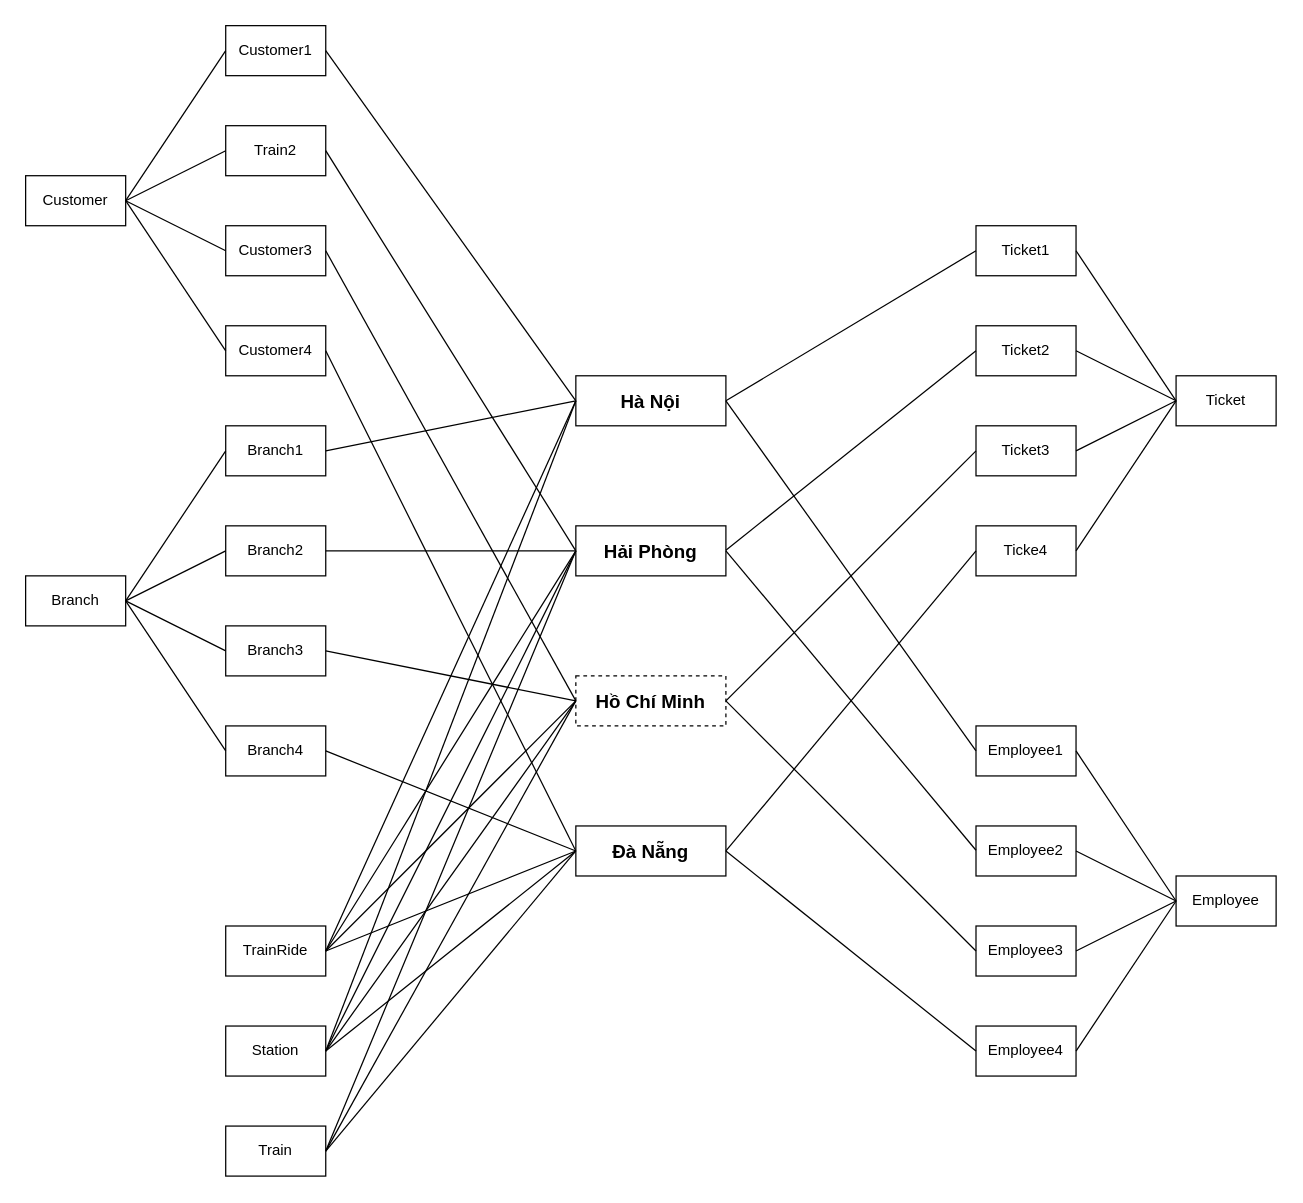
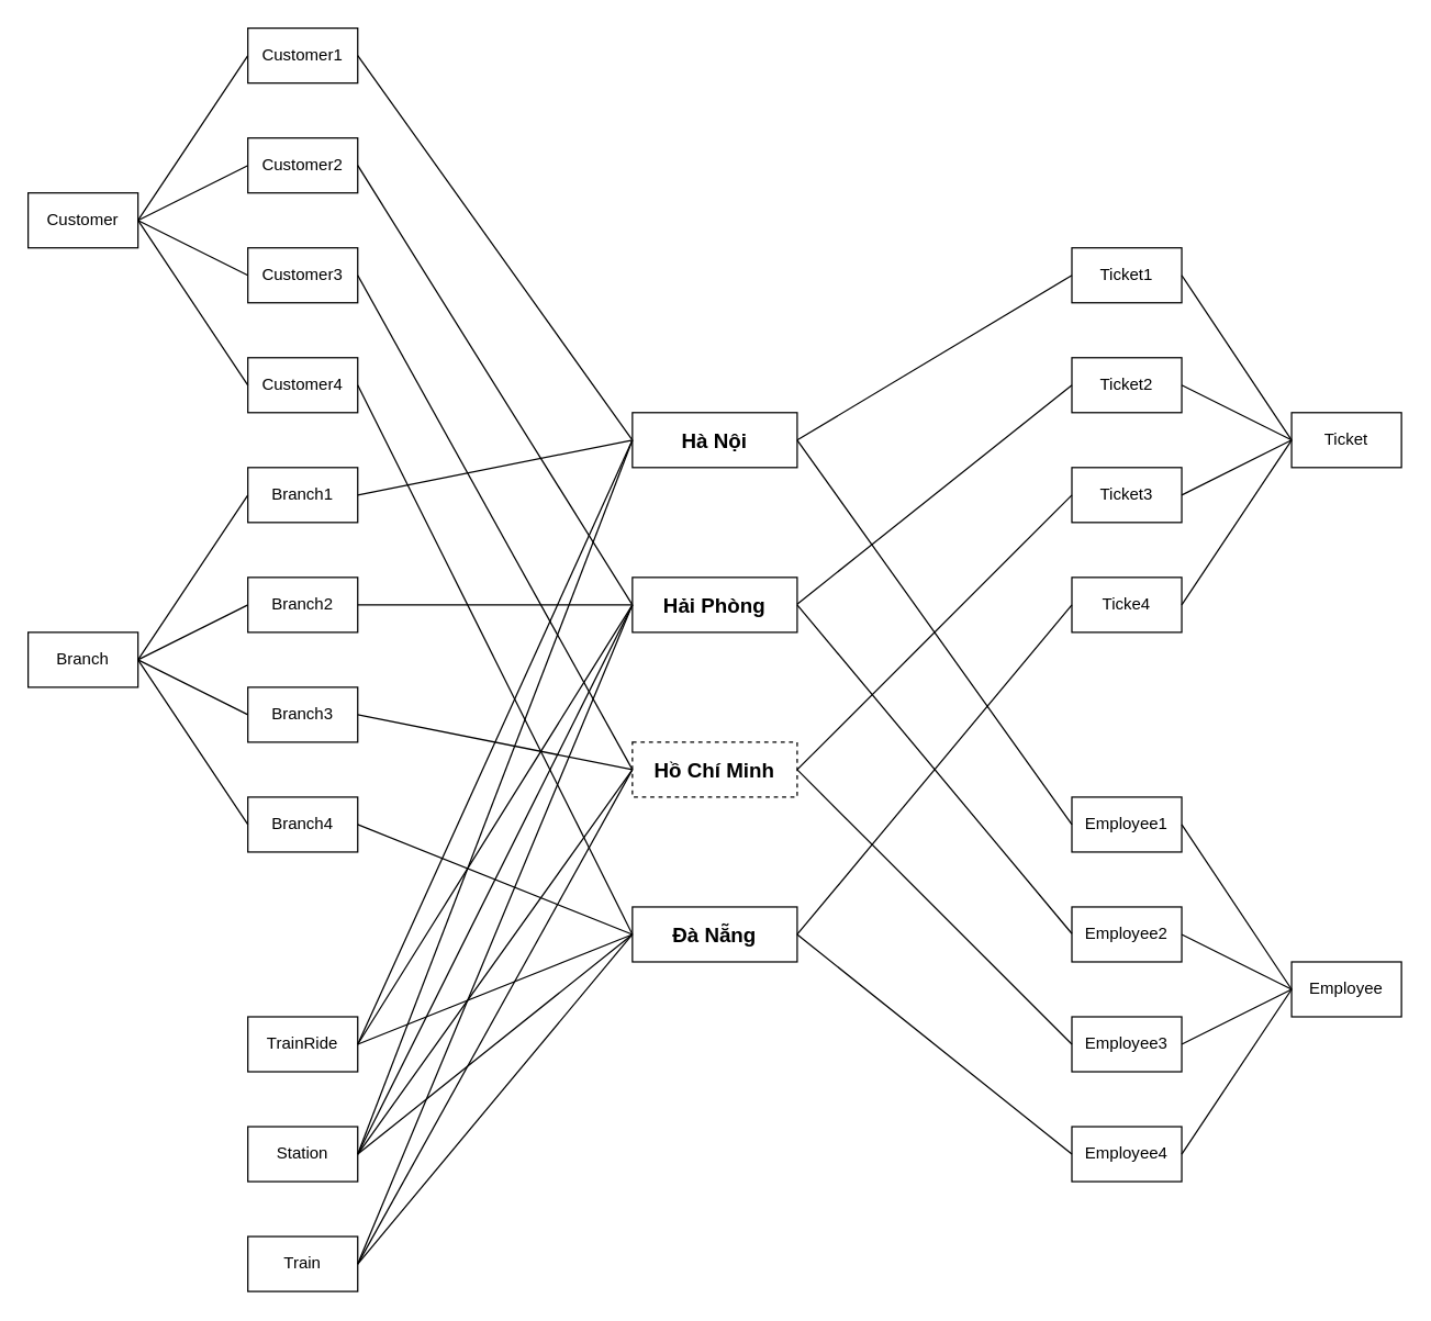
  <mxCell id="0" />
  <mxCell id="1" parent="0" />
  <mxCell id="2" value="Branch" style="rounded=0;whiteSpace=wrap;html=1;" parent="1" vertex="1"><mxGeometry y="460" width="80" height="40" as="geometry" x="20" /></mxCell>
  <mxCell id="3" value="Ticket" style="rounded=0;whiteSpace=wrap;html=1;" parent="1" vertex="1"><mxGeometry x="940" y="300" width="80" height="40" as="geometry" /></mxCell>
  <mxCell id="4" value="Branch1" style="rounded=0;whiteSpace=wrap;html=1;" parent="1" vertex="1"><mxGeometry x="180" y="340" width="80" height="40" as="geometry" /></mxCell>
  <mxCell id="5" value="Branch2" style="rounded=0;whiteSpace=wrap;html=1;" parent="1" vertex="1"><mxGeometry x="180" y="420" width="80" height="40" as="geometry" /></mxCell>
  <mxCell id="6" value="Branch3" style="rounded=0;whiteSpace=wrap;html=1;" parent="1" vertex="1"><mxGeometry x="180" y="500" width="80" height="40" as="geometry" /></mxCell>
  <mxCell id="7" value="Branch4" style="rounded=0;whiteSpace=wrap;html=1;" parent="1" vertex="1"><mxGeometry x="180" y="580" width="80" height="40" as="geometry" /></mxCell>
  <mxCell id="8" value="&lt;font style=&quot;font-size: 15px;&quot;&gt;&lt;b&gt;Hải Phòng&lt;/b&gt;&lt;/font&gt;" style="rounded=0;whiteSpace=wrap;html=1;" parent="1" vertex="1"><mxGeometry x="460" y="420" width="120" height="40" as="geometry" /></mxCell>
  <mxCell id="9" value="&lt;font style=&quot;font-size: 15px;&quot;&gt;&lt;b&gt;Hà Nội&lt;/b&gt;&lt;/font&gt;" style="rounded=0;whiteSpace=wrap;html=1;" parent="1" vertex="1"><mxGeometry x="460" y="300" width="120" height="40" as="geometry" /></mxCell>
  <mxCell id="10" value="&lt;font style=&quot;font-size: 15px;&quot;&gt;&lt;b&gt;Hồ Chí Minh&lt;/b&gt;&lt;/font&gt;" style="rounded=0;whiteSpace=wrap;html=1;dashed=1;" parent="1" vertex="1"><mxGeometry x="460" y="540" width="120" height="40" as="geometry" /></mxCell>
  <mxCell id="11" value="&lt;span style=&quot;font-size: 15px;&quot;&gt;&lt;b&gt;Đà Nẵng&lt;/b&gt;&lt;/span&gt;" style="rounded=0;whiteSpace=wrap;html=1;" parent="1" vertex="1"><mxGeometry x="460" y="660" width="120" height="40" as="geometry" /></mxCell>
  <mxCell id="12" value="Station" style="rounded=0;whiteSpace=wrap;html=1;" parent="1" vertex="1"><mxGeometry x="180" y="820" width="80" height="40" as="geometry" /></mxCell>
  <mxCell id="13" value="Train" style="rounded=0;whiteSpace=wrap;html=1;" parent="1" vertex="1"><mxGeometry x="180" y="900" width="80" height="40" as="geometry" /></mxCell>
  <mxCell id="14" value="Customer" style="rounded=0;whiteSpace=wrap;html=1;" parent="1" vertex="1"><mxGeometry y="140" width="80" height="40" as="geometry" x="20" /></mxCell>
  <mxCell id="15" value="TrainRide" style="rounded=0;whiteSpace=wrap;html=1;" parent="1" vertex="1"><mxGeometry x="180" y="740" width="80" height="40" as="geometry" /></mxCell>
  <mxCell id="16" value="" style="endArrow=none;html=1;rounded=0;entryX=0;entryY=0.5;entryDx=0;entryDy=0;" parent="1" target="4" edge="1"><mxGeometry width="50" height="50" relative="1" as="geometry"><mxPoint x="100" y="480" as="sourcePoint" /><mxPoint x="150" y="430" as="targetPoint" /></mxGeometry></mxCell>
  <mxCell id="17" value="" style="endArrow=none;html=1;rounded=0;entryX=0;entryY=0.5;entryDx=0;entryDy=0;" parent="1" target="5" edge="1"><mxGeometry width="50" height="50" relative="1" as="geometry"><mxPoint x="100" y="480" as="sourcePoint" /><mxPoint x="190" y="370" as="targetPoint" /></mxGeometry></mxCell>
  <mxCell id="18" value="" style="endArrow=none;html=1;rounded=0;entryX=0;entryY=0.5;entryDx=0;entryDy=0;" parent="1" target="6" edge="1"><mxGeometry width="50" height="50" relative="1" as="geometry"><mxPoint x="100" y="480" as="sourcePoint" /><mxPoint x="190" y="450" as="targetPoint" /></mxGeometry></mxCell>
  <mxCell id="19" value="" style="endArrow=none;html=1;rounded=0;entryX=0;entryY=0.5;entryDx=0;entryDy=0;" parent="1" target="7" edge="1"><mxGeometry width="50" height="50" relative="1" as="geometry"><mxPoint x="100" y="480" as="sourcePoint" /><mxPoint x="200" y="460" as="targetPoint" /></mxGeometry></mxCell>
  <mxCell id="20" value="" style="endArrow=none;html=1;rounded=0;entryX=0;entryY=0.5;entryDx=0;entryDy=0;" parent="1" target="9" edge="1"><mxGeometry width="50" height="50" relative="1" as="geometry"><mxPoint x="260" y="360" as="sourcePoint" /><mxPoint x="340" y="320" as="targetPoint" /></mxGeometry></mxCell>
  <mxCell id="21" value="" style="endArrow=none;html=1;rounded=0;entryX=0;entryY=0.5;entryDx=0;entryDy=0;" parent="1" target="8" edge="1"><mxGeometry width="50" height="50" relative="1" as="geometry"><mxPoint x="260" y="440" as="sourcePoint" /><mxPoint x="340" y="400" as="targetPoint" /></mxGeometry></mxCell>
  <mxCell id="22" value="" style="endArrow=none;html=1;rounded=0;entryX=0;entryY=0.5;entryDx=0;entryDy=0;exitX=1;exitY=0.5;exitDx=0;exitDy=0;" parent="1" source="6" target="10" edge="1"><mxGeometry width="50" height="50" relative="1" as="geometry"><mxPoint x="150" y="530" as="sourcePoint" /><mxPoint x="230" y="490" as="targetPoint" /></mxGeometry></mxCell>
  <mxCell id="23" value="" style="endArrow=none;html=1;rounded=0;entryX=0;entryY=0.5;entryDx=0;entryDy=0;exitX=1;exitY=0.5;exitDx=0;exitDy=0;" parent="1" target="11" edge="1"><mxGeometry width="50" height="50" relative="1" as="geometry"><mxPoint x="260" y="600" as="sourcePoint" /><mxPoint x="460" y="640" as="targetPoint" /></mxGeometry></mxCell>
  <mxCell id="24" value="" style="endArrow=none;html=1;rounded=0;exitX=1;exitY=0.5;exitDx=0;exitDy=0;" parent="1" edge="1"><mxGeometry width="50" height="50" relative="1" as="geometry"><mxPoint x="260" y="760" as="sourcePoint" /><mxPoint x="460" y="320" as="targetPoint" /></mxGeometry></mxCell>
  <mxCell id="25" value="" style="endArrow=none;html=1;rounded=0;exitX=1;exitY=0.5;exitDx=0;exitDy=0;" parent="1" source="15" edge="1"><mxGeometry width="50" height="50" relative="1" as="geometry"><mxPoint x="290" y="550" as="sourcePoint" /><mxPoint x="460" y="440" as="targetPoint" /></mxGeometry></mxCell>
- <mxCell id="26" value="" style="endArrow=none;html=1;rounded=0;entryX=0;entryY=0.5;entryDx=0;entryDy=0;exitX=1;exitY=0.5;exitDx=0;exitDy=0;" parent="1" source="15" target="10" edge="1"><mxGeometry width="50" height="50" relative="1" as="geometry"><mxPoint x="300" y="560" as="sourcePoint" /><mxPoint x="500" y="600" as="targetPoint" /></mxGeometry></mxCell>
  <mxCell id="27" value="" style="endArrow=none;html=1;rounded=0;entryX=0;entryY=0.5;entryDx=0;entryDy=0;" parent="1" target="11" edge="1"><mxGeometry width="50" height="50" relative="1" as="geometry"><mxPoint x="260" y="760" as="sourcePoint" /><mxPoint x="510" y="610" as="targetPoint" /></mxGeometry></mxCell>
  <mxCell id="28" value="" style="endArrow=none;html=1;rounded=0;exitX=1;exitY=0.5;exitDx=0;exitDy=0;" parent="1" source="12" edge="1"><mxGeometry width="50" height="50" relative="1" as="geometry"><mxPoint x="270" y="770" as="sourcePoint" /><mxPoint x="460" y="680" as="targetPoint" /></mxGeometry></mxCell>
  <mxCell id="29" value="" style="endArrow=none;html=1;rounded=0;entryX=0;entryY=0.5;entryDx=0;entryDy=0;exitX=1;exitY=0.5;exitDx=0;exitDy=0;" parent="1" source="12" target="10" edge="1"><mxGeometry width="50" height="50" relative="1" as="geometry"><mxPoint x="280" y="780" as="sourcePoint" /><mxPoint x="480" y="700" as="targetPoint" /></mxGeometry></mxCell>
  <mxCell id="30" value="" style="endArrow=none;html=1;rounded=0;entryX=0;entryY=0.5;entryDx=0;entryDy=0;exitX=1;exitY=0.5;exitDx=0;exitDy=0;" parent="1" source="12" target="8" edge="1"><mxGeometry width="50" height="50" relative="1" as="geometry"><mxPoint x="290" y="790" as="sourcePoint" /><mxPoint x="490" y="710" as="targetPoint" /></mxGeometry></mxCell>
  <mxCell id="31" value="" style="endArrow=none;html=1;rounded=0;entryX=0;entryY=0.5;entryDx=0;entryDy=0;exitX=1;exitY=0.5;exitDx=0;exitDy=0;" parent="1" source="12" target="9" edge="1"><mxGeometry width="50" height="50" relative="1" as="geometry"><mxPoint x="300" y="800" as="sourcePoint" /><mxPoint x="500" y="720" as="targetPoint" /></mxGeometry></mxCell>
  <mxCell id="32" value="" style="endArrow=none;html=1;rounded=0;exitX=1;exitY=0.5;exitDx=0;exitDy=0;" parent="1" source="13" edge="1"><mxGeometry width="50" height="50" relative="1" as="geometry"><mxPoint x="270" y="890" as="sourcePoint" /><mxPoint x="460" y="680" as="targetPoint" /></mxGeometry></mxCell>
  <mxCell id="33" value="" style="endArrow=none;html=1;rounded=0;exitX=1;exitY=0.5;exitDx=0;exitDy=0;entryX=0;entryY=0.5;entryDx=0;entryDy=0;" parent="1" source="13" target="10" edge="1"><mxGeometry width="50" height="50" relative="1" as="geometry"><mxPoint x="280" y="900" as="sourcePoint" /><mxPoint x="480" y="700" as="targetPoint" /></mxGeometry></mxCell>
  <mxCell id="34" value="" style="endArrow=none;html=1;rounded=0;exitX=1;exitY=0.5;exitDx=0;exitDy=0;" parent="1" source="13" edge="1"><mxGeometry width="50" height="50" relative="1" as="geometry"><mxPoint x="260" y="960" as="sourcePoint" /><mxPoint x="460" y="440" as="targetPoint" /></mxGeometry></mxCell>
  <mxCell id="35" value="Ticket1" style="rounded=0;whiteSpace=wrap;html=1;" parent="1" vertex="1"><mxGeometry x="780" y="180" width="80" height="40" as="geometry" /></mxCell>
  <mxCell id="36" value="Ticket2" style="rounded=0;whiteSpace=wrap;html=1;" parent="1" vertex="1"><mxGeometry x="780" width="80" height="40" as="geometry" y="260" /></mxCell>
  <mxCell id="37" value="Ticket3" style="rounded=0;whiteSpace=wrap;html=1;" parent="1" vertex="1"><mxGeometry x="780" y="340" width="80" height="40" as="geometry" /></mxCell>
  <mxCell id="38" value="Ticke4" style="rounded=0;whiteSpace=wrap;html=1;" parent="1" vertex="1"><mxGeometry x="780" y="420" width="80" height="40" as="geometry" /></mxCell>
  <mxCell id="39" value="Employee" style="rounded=0;whiteSpace=wrap;html=1;" parent="1" vertex="1"><mxGeometry x="940" y="700" width="80" height="40" as="geometry" /></mxCell>
  <mxCell id="40" value="Employee1" style="rounded=0;whiteSpace=wrap;html=1;" parent="1" vertex="1"><mxGeometry x="780" y="580" width="80" height="40" as="geometry" /></mxCell>
  <mxCell id="41" value="Employee2" style="rounded=0;whiteSpace=wrap;html=1;" parent="1" vertex="1"><mxGeometry x="780" y="660" width="80" height="40" as="geometry" /></mxCell>
  <mxCell id="42" value="Employee3" style="rounded=0;whiteSpace=wrap;html=1;" parent="1" vertex="1"><mxGeometry x="780" y="740" width="80" height="40" as="geometry" /></mxCell>
  <mxCell id="43" value="Employee4" style="rounded=0;whiteSpace=wrap;html=1;" parent="1" vertex="1"><mxGeometry x="780" y="820" width="80" height="40" as="geometry" /></mxCell>
  <mxCell id="44" value="" style="endArrow=none;html=1;rounded=0;entryX=0;entryY=0.5;entryDx=0;entryDy=0;exitX=1;exitY=0.5;exitDx=0;exitDy=0;" parent="1" source="10" edge="1"><mxGeometry width="50" height="50" relative="1" as="geometry"><mxPoint x="580" y="400" as="sourcePoint" /><mxPoint x="780" y="360" as="targetPoint" /></mxGeometry></mxCell>
  <mxCell id="45" value="" style="endArrow=none;html=1;rounded=0;" parent="1" edge="1"><mxGeometry width="50" height="50" relative="1" as="geometry"><mxPoint x="580" y="439.44" as="sourcePoint" /><mxPoint x="780" y="280" as="targetPoint" /></mxGeometry></mxCell>
  <mxCell id="46" value="" style="endArrow=none;html=1;rounded=0;entryX=0;entryY=0.5;entryDx=0;entryDy=0;exitX=1;exitY=0.5;exitDx=0;exitDy=0;" parent="1" source="9" edge="1"><mxGeometry width="50" height="50" relative="1" as="geometry"><mxPoint x="580" y="560" as="sourcePoint" /><mxPoint x="780" y="600" as="targetPoint" /></mxGeometry></mxCell>
  <mxCell id="47" value="" style="endArrow=none;html=1;rounded=0;entryX=0;entryY=0.5;entryDx=0;entryDy=0;exitX=1;exitY=0.5;exitDx=0;exitDy=0;" parent="1" source="8" edge="1"><mxGeometry width="50" height="50" relative="1" as="geometry"><mxPoint x="580" y="679.44" as="sourcePoint" /><mxPoint x="780" y="679.44" as="targetPoint" /></mxGeometry></mxCell>
  <mxCell id="48" value="" style="endArrow=none;html=1;rounded=0;entryX=0;entryY=0.5;entryDx=0;entryDy=0;exitX=1;exitY=0.5;exitDx=0;exitDy=0;" parent="1" source="10" edge="1"><mxGeometry width="50" height="50" relative="1" as="geometry"><mxPoint x="580" y="680" as="sourcePoint" /><mxPoint x="780" y="760" as="targetPoint" /></mxGeometry></mxCell>
  <mxCell id="49" value="" style="endArrow=none;html=1;rounded=0;exitX=1;exitY=0.5;exitDx=0;exitDy=0;entryX=0;entryY=0.5;entryDx=0;entryDy=0;" parent="1" target="43" edge="1"><mxGeometry width="50" height="50" relative="1" as="geometry"><mxPoint x="580" y="680" as="sourcePoint" /><mxPoint x="780" y="920" as="targetPoint" /></mxGeometry></mxCell>
  <mxCell id="50" value="" style="endArrow=none;html=1;rounded=0;entryX=0;entryY=0.5;entryDx=0;entryDy=0;" parent="1" target="35" edge="1"><mxGeometry width="50" height="50" relative="1" as="geometry"><mxPoint x="580" y="320" as="sourcePoint" /><mxPoint x="790" y="290" as="targetPoint" /></mxGeometry></mxCell>
  <mxCell id="51" value="" style="endArrow=none;html=1;rounded=0;entryX=0;entryY=0.5;entryDx=0;entryDy=0;exitX=1;exitY=0.5;exitDx=0;exitDy=0;" parent="1" source="11" edge="1"><mxGeometry width="50" height="50" relative="1" as="geometry"><mxPoint x="580" y="480" as="sourcePoint" /><mxPoint x="780" y="440" as="targetPoint" /></mxGeometry></mxCell>
  <mxCell id="52" value="" style="endArrow=none;html=1;rounded=0;exitX=1;exitY=0.5;exitDx=0;exitDy=0;entryX=0;entryY=0.5;entryDx=0;entryDy=0;" parent="1" source="35" target="3" edge="1"><mxGeometry width="50" height="50" relative="1" as="geometry"><mxPoint x="910" y="225" as="sourcePoint" /><mxPoint x="960" y="175" as="targetPoint" /></mxGeometry></mxCell>
  <mxCell id="53" value="" style="endArrow=none;html=1;rounded=0;exitX=1;exitY=0.5;exitDx=0;exitDy=0;entryX=0;entryY=0.5;entryDx=0;entryDy=0;" parent="1" edge="1"><mxGeometry width="50" height="50" relative="1" as="geometry"><mxPoint x="860" y="600" as="sourcePoint" /><mxPoint x="940" y="720" as="targetPoint" /></mxGeometry></mxCell>
  <mxCell id="54" value="" style="endArrow=none;html=1;rounded=0;exitX=1;exitY=0.5;exitDx=0;exitDy=0;" parent="1" source="36" edge="1"><mxGeometry width="50" height="50" relative="1" as="geometry"><mxPoint x="880" y="220" as="sourcePoint" /><mxPoint x="940" y="320" as="targetPoint" /></mxGeometry></mxCell>
  <mxCell id="55" value="" style="endArrow=none;html=1;rounded=0;exitX=1;exitY=0.5;exitDx=0;exitDy=0;" parent="1" edge="1"><mxGeometry width="50" height="50" relative="1" as="geometry"><mxPoint x="860" y="680" as="sourcePoint" /><mxPoint x="940" y="720" as="targetPoint" /></mxGeometry></mxCell>
  <mxCell id="56" value="" style="endArrow=none;html=1;rounded=0;exitX=1;exitY=0.5;exitDx=0;exitDy=0;" parent="1" source="37" edge="1"><mxGeometry width="50" height="50" relative="1" as="geometry"><mxPoint x="880" y="300" as="sourcePoint" /><mxPoint x="940" y="320" as="targetPoint" /></mxGeometry></mxCell>
  <mxCell id="57" value="" style="endArrow=none;html=1;rounded=0;exitX=1;exitY=0.5;exitDx=0;exitDy=0;" parent="1" source="38" edge="1"><mxGeometry width="50" height="50" relative="1" as="geometry"><mxPoint x="890" y="310" as="sourcePoint" /><mxPoint x="940" y="320" as="targetPoint" /></mxGeometry></mxCell>
  <mxCell id="58" value="" style="endArrow=none;html=1;rounded=0;exitX=1;exitY=0.5;exitDx=0;exitDy=0;" parent="1" edge="1"><mxGeometry width="50" height="50" relative="1" as="geometry"><mxPoint x="860" y="840" as="sourcePoint" /><mxPoint x="940" y="720" as="targetPoint" /></mxGeometry></mxCell>
  <mxCell id="59" value="" style="endArrow=none;html=1;rounded=0;exitX=1;exitY=0.5;exitDx=0;exitDy=0;" parent="1" edge="1"><mxGeometry width="50" height="50" relative="1" as="geometry"><mxPoint x="860" y="760" as="sourcePoint" /><mxPoint x="940" y="720" as="targetPoint" /></mxGeometry></mxCell>
  <mxCell id="60" value="Customer3" style="rounded=0;whiteSpace=wrap;html=1;" vertex="1" parent="1"><mxGeometry x="180" y="180" width="80" height="40" as="geometry" /></mxCell>
  <mxCell id="61" value="Customer1" style="rounded=0;whiteSpace=wrap;html=1;" vertex="1" parent="1"><mxGeometry x="180" y="20" width="80" height="40" as="geometry" /></mxCell>
- <mxCell id="62" value="Train2" style="rounded=0;whiteSpace=wrap;html=1;" vertex="1" parent="1"><mxGeometry x="180" y="100" width="80" height="40" as="geometry" /></mxCell>
+ <mxCell id="62" value="Customer2" style="rounded=0;whiteSpace=wrap;html=1;" vertex="1" parent="1"><mxGeometry x="180" y="100" width="80" height="40" as="geometry" /></mxCell>
  <mxCell id="63" value="Customer4" style="rounded=0;whiteSpace=wrap;html=1;" vertex="1" parent="1"><mxGeometry x="180" width="80" height="40" as="geometry" y="260" /></mxCell>
  <mxCell id="64" value="" style="endArrow=none;html=1;rounded=0;entryX=0;entryY=0.5;entryDx=0;entryDy=0;" edge="1" parent="1"><mxGeometry width="50" height="50" relative="1" as="geometry"><mxPoint x="100" y="160" as="sourcePoint" /><mxPoint x="180" y="40" as="targetPoint" /></mxGeometry></mxCell>
  <mxCell id="65" value="" style="endArrow=none;html=1;rounded=0;entryX=0;entryY=0.5;entryDx=0;entryDy=0;" edge="1" parent="1"><mxGeometry width="50" height="50" relative="1" as="geometry"><mxPoint x="100" y="160" as="sourcePoint" /><mxPoint x="180" y="120" as="targetPoint" /></mxGeometry></mxCell>
  <mxCell id="66" value="" style="endArrow=none;html=1;rounded=0;entryX=0;entryY=0.5;entryDx=0;entryDy=0;" edge="1" parent="1"><mxGeometry width="50" height="50" relative="1" as="geometry"><mxPoint x="100" y="160" as="sourcePoint" /><mxPoint x="180" y="200" as="targetPoint" /></mxGeometry></mxCell>
  <mxCell id="67" value="" style="endArrow=none;html=1;rounded=0;entryX=0;entryY=0.5;entryDx=0;entryDy=0;" edge="1" parent="1"><mxGeometry width="50" height="50" relative="1" as="geometry"><mxPoint x="100" y="160" as="sourcePoint" /><mxPoint x="180" y="280" as="targetPoint" /></mxGeometry></mxCell>
  <mxCell id="68" value="" style="endArrow=none;html=1;rounded=0;exitX=1;exitY=0.5;exitDx=0;exitDy=0;" edge="1" parent="1" source="61"><mxGeometry width="50" height="50" relative="1" as="geometry"><mxPoint x="270" y="370" as="sourcePoint" /><mxPoint x="460" y="320" as="targetPoint" /></mxGeometry></mxCell>
  <mxCell id="69" value="" style="endArrow=none;html=1;rounded=0;exitX=1;exitY=0.5;exitDx=0;exitDy=0;" edge="1" parent="1" source="62"><mxGeometry width="50" height="50" relative="1" as="geometry"><mxPoint x="280" y="380" as="sourcePoint" /><mxPoint x="460" y="440" as="targetPoint" /></mxGeometry></mxCell>
  <mxCell id="70" value="" style="endArrow=none;html=1;rounded=0;entryX=0;entryY=0.5;entryDx=0;entryDy=0;exitX=1;exitY=0.5;exitDx=0;exitDy=0;" edge="1" parent="1" source="60" target="10"><mxGeometry width="50" height="50" relative="1" as="geometry"><mxPoint x="290" y="390" as="sourcePoint" /><mxPoint x="490" y="350" as="targetPoint" /></mxGeometry></mxCell>
  <mxCell id="71" value="" style="endArrow=none;html=1;rounded=0;exitX=1;exitY=0.5;exitDx=0;exitDy=0;" edge="1" parent="1" source="63"><mxGeometry width="50" height="50" relative="1" as="geometry"><mxPoint x="300" y="400" as="sourcePoint" /><mxPoint x="460" y="680" as="targetPoint" /></mxGeometry></mxCell>
